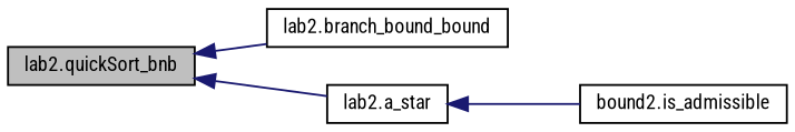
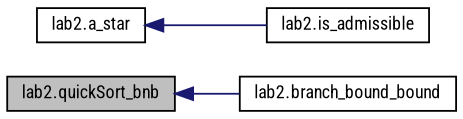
  digraph {
    fontname="Roboto Condensed"
    rankdir=LR
    node [color=black fillcolor=white fontname="Roboto Condensed" fontsize=10 shape=record style=filled]
    edge [color=midnightblue dir=back fontname="Roboto Condensed" fontsize=10 labelfontname=Helvetica labelfontsize=10 style=solid]
    n1 [fillcolor=grey75 fontcolor=black height=0.2 label="lab2.quickSort_bnb" width=0.4]
    n2 [height=0.2 label="lab2.branch_bound_bound" width=0.4]
    n3 [height=0.2 label="lab2.a_star" width=0.4]
-   n4 [height=0.2 label="bound2.is_admissible" width=0.4]
+   n4 [height=0.2 label="lab2.is_admissible" width=0.4]
    n1 -> n2
-   n1 -> n3
    n3 -> n4
  }
